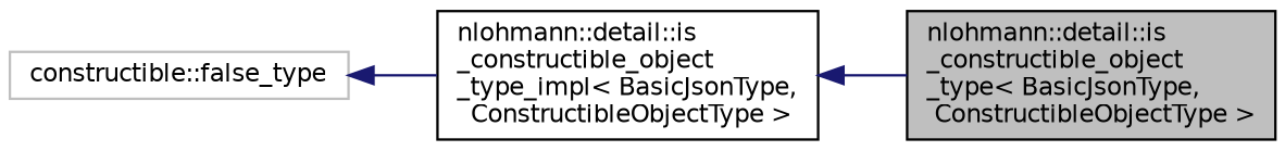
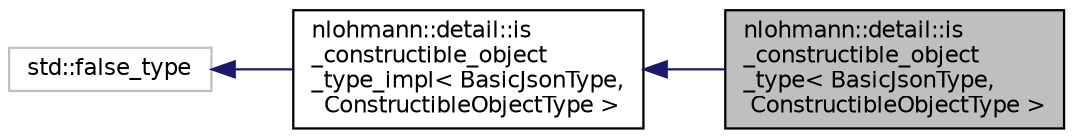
  digraph {
    rankdir=LR
    node [color=black fillcolor=white fontname=Helvetica fontsize=10 shape=record style=filled]
    edge [color=midnightblue dir=back fontname=Helvetica fontsize=10 labelfontname=Helvetica labelfontsize=10 style=solid]
    n1 [fillcolor=grey75 fontcolor=black height=0.2 label="nlohmann::detail::is\l_constructible_object\l_type\< BasicJsonType,\l ConstructibleObjectType \>" width=0.4]
    n2 [height=0.2 label="nlohmann::detail::is\l_constructible_object\l_type_impl\< BasicJsonType,\l ConstructibleObjectType \>" width=0.4]
-   n3 [color=grey75 height=0.2 label="constructible::false_type" width=0.4]
+   n3 [color=grey75 height=0.2 label="std::false_type" width=0.4]
    n2 -> n1
    n3 -> n2
  }
